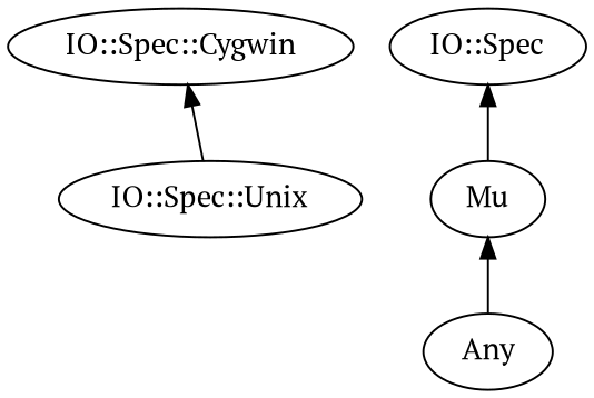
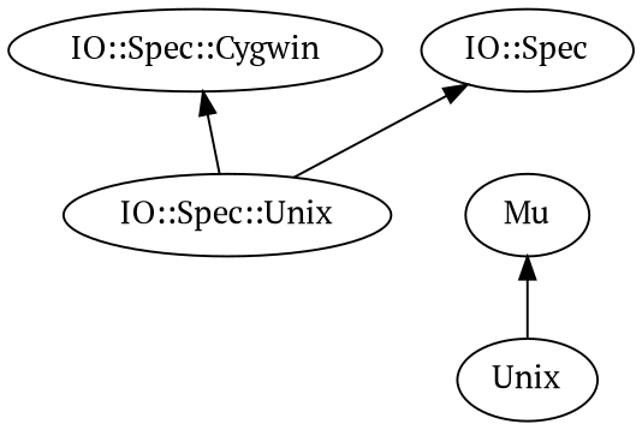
  digraph {
    bgcolor="#FFFFFF"
    fontname="PT Serif"
    rankdir=BT
    splines=polyline
    node [color="#000000" fontcolor="#000000" fontname="PT Serif"]
    edge [color="#000000" fontname="PT Serif"]
    "IO::Spec::Unix"
    "IO::Spec::Cygwin"
    "IO::Spec"
-   Any
+   Any [label=Unix]
    Mu
    "IO::Spec::Unix" -> "IO::Spec::Cygwin"
-   Mu -> "IO::Spec"
+   "IO::Spec::Unix" -> "IO::Spec"
    Any -> Mu
  }
